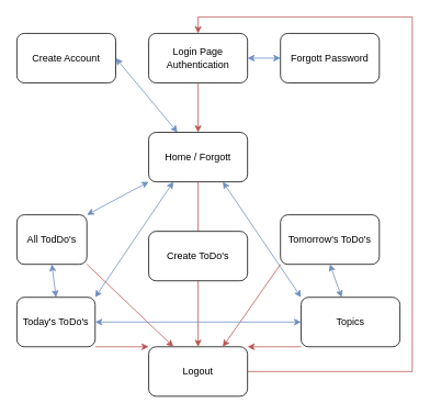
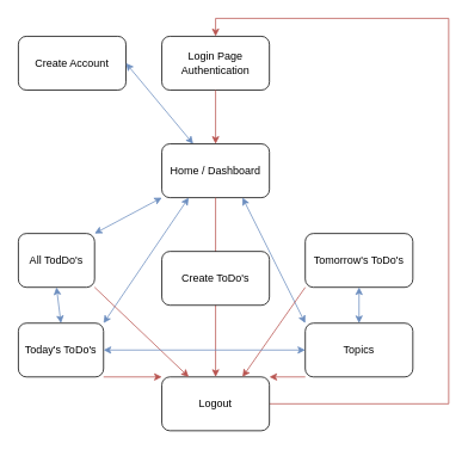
  <mxCell id="0" />
  <mxCell id="1" parent="0" />
  <mxCell id="2" value="Login Page&lt;br&gt;Authentication" style="rounded=1;whiteSpace=wrap;html=1;" vertex="1" parent="1"><mxGeometry x="180" y="40" width="120" height="60" as="geometry" /></mxCell>
  <mxCell id="3" value="Create Account" style="rounded=1;whiteSpace=wrap;html=1;" vertex="1" parent="1"><mxGeometry x="20" y="40" width="120" height="60" as="geometry" /></mxCell>
  <mxCell id="4" value="" style="endArrow=classic;startArrow=classic;html=1;rounded=0;exitX=1;exitY=0.5;exitDx=0;exitDy=0;fillColor=#dae8fc;strokeColor=#6c8ebf;" edge="1" parent="1" source="3" target="7"><mxGeometry width="50" height="50" relative="1" as="geometry"><mxPoint x="140" y="160" as="sourcePoint" /><mxPoint x="190" y="110" as="targetPoint" /></mxGeometry></mxCell>
- <mxCell id="5" value="Forgott Password" style="rounded=1;whiteSpace=wrap;html=1;" vertex="1" parent="1"><mxGeometry x="340" y="40" width="120" height="60" as="geometry" /></mxCell>
- <mxCell id="6" value="" style="endArrow=classic;startArrow=classic;html=1;rounded=0;exitX=1;exitY=0.5;exitDx=0;exitDy=0;entryX=0;entryY=0.5;entryDx=0;entryDy=0;fillColor=#dae8fc;strokeColor=#6c8ebf;" edge="1" parent="1" source="2" target="5"><mxGeometry width="50" height="50" relative="1" as="geometry"><mxPoint x="330" y="150" as="sourcePoint" /><mxPoint x="380" y="100" as="targetPoint" /></mxGeometry></mxCell>
- <mxCell id="7" value="Home / Forgott" style="rounded=1;whiteSpace=wrap;html=1;" vertex="1" parent="1"><mxGeometry x="180" y="160" width="120" height="60" as="geometry" /></mxCell>
+ <mxCell id="7" value="Home / Dashboard" style="rounded=1;whiteSpace=wrap;html=1;" vertex="1" parent="1"><mxGeometry x="180" y="160" width="120" height="60" as="geometry" /></mxCell>
  <mxCell id="8" value="" style="endArrow=classic;html=1;rounded=0;exitX=0.5;exitY=1;exitDx=0;exitDy=0;entryX=0.5;entryY=0;entryDx=0;entryDy=0;fillColor=#f8cecc;strokeColor=#b85450;" edge="1" parent="1" source="2" target="7"><mxGeometry width="50" height="50" relative="1" as="geometry"><mxPoint x="90" y="240" as="sourcePoint" /><mxPoint x="140" y="190" as="targetPoint" /></mxGeometry></mxCell>
  <mxCell id="9" value="All TodDo's" style="rounded=1;whiteSpace=wrap;html=1;" vertex="1" parent="1"><mxGeometry x="20" y="260" width="85" height="60" as="geometry" /></mxCell>
  <mxCell id="10" value="Today's ToDo's" style="rounded=1;whiteSpace=wrap;html=1;" vertex="1" parent="1"><mxGeometry x="20" y="360" width="95" height="60" as="geometry" /></mxCell>
  <mxCell id="11" value="Tomorrow's ToDo's" style="rounded=1;whiteSpace=wrap;html=1;" vertex="1" parent="1"><mxGeometry x="340" y="260" width="120" height="60" as="geometry" /></mxCell>
- <mxCell id="12" value="Topics" style="rounded=1;whiteSpace=wrap;html=1;" vertex="1" parent="1"><mxGeometry x="365" y="360" width="120" height="60" as="geometry" /></mxCell>
+ <mxCell id="12" value="Topics" style="rounded=1;whiteSpace=wrap;html=1;" vertex="1" parent="1"><mxGeometry x="340" y="360" width="120" height="60" as="geometry" /></mxCell>
  <mxCell id="13" style="edgeStyle=orthogonalEdgeStyle;rounded=0;orthogonalLoop=1;jettySize=auto;html=1;exitX=1;exitY=0.5;exitDx=0;exitDy=0;entryX=0.5;entryY=0;entryDx=0;entryDy=0;fillColor=#f8cecc;strokeColor=#b85450;" edge="1" parent="1" source="14" target="2"><mxGeometry relative="1" as="geometry"><mxPoint x="500" y="20" as="targetPoint" /><Array as="points"><mxPoint x="500" y="450" /><mxPoint x="500" y="20" /><mxPoint x="240" y="20" /></Array></mxGeometry></mxCell>
  <mxCell id="14" value="Logout" style="rounded=1;whiteSpace=wrap;html=1;" vertex="1" parent="1"><mxGeometry x="180" y="420" width="120" height="60" as="geometry" /></mxCell>
  <mxCell id="15" value="" style="endArrow=classic;startArrow=classic;html=1;rounded=0;entryX=0;entryY=1;entryDx=0;entryDy=0;exitX=1;exitY=0;exitDx=0;exitDy=0;fillColor=#dae8fc;strokeColor=#6c8ebf;" edge="1" parent="1" source="9" target="7"><mxGeometry width="50" height="50" relative="1" as="geometry"><mxPoint x="170" y="270" as="sourcePoint" /><mxPoint x="220" y="240" as="targetPoint" /></mxGeometry></mxCell>
  <mxCell id="16" value="" style="endArrow=classic;startArrow=classic;html=1;rounded=0;entryX=0.5;entryY=1;entryDx=0;entryDy=0;exitX=0.5;exitY=0;exitDx=0;exitDy=0;fillColor=#dae8fc;strokeColor=#6c8ebf;" edge="1" parent="1" source="10" target="9"><mxGeometry width="50" height="50" relative="1" as="geometry"><mxPoint x="160" y="370" as="sourcePoint" /><mxPoint x="210" y="320" as="targetPoint" /></mxGeometry></mxCell>
  <mxCell id="17" value="" style="endArrow=classic;startArrow=classic;html=1;rounded=0;entryX=0.5;entryY=1;entryDx=0;entryDy=0;fillColor=#dae8fc;strokeColor=#6c8ebf;" edge="1" parent="1" source="12" target="11"><mxGeometry width="50" height="50" relative="1" as="geometry"><mxPoint x="210" y="420" as="sourcePoint" /><mxPoint x="260" y="370" as="targetPoint" /></mxGeometry></mxCell>
  <mxCell id="18" value="" style="endArrow=classic;startArrow=classic;html=1;rounded=0;entryX=0.25;entryY=1;entryDx=0;entryDy=0;exitX=1;exitY=0;exitDx=0;exitDy=0;fillColor=#dae8fc;strokeColor=#6c8ebf;" edge="1" parent="1" source="10" target="7"><mxGeometry width="50" height="50" relative="1" as="geometry"><mxPoint x="230" y="290" as="sourcePoint" /><mxPoint x="280" y="240" as="targetPoint" /></mxGeometry></mxCell>
  <mxCell id="19" value="" style="endArrow=classic;startArrow=classic;html=1;rounded=0;entryX=0.75;entryY=1;entryDx=0;entryDy=0;exitX=0;exitY=0;exitDx=0;exitDy=0;fillColor=#dae8fc;strokeColor=#6c8ebf;" edge="1" parent="1" source="12" target="7"><mxGeometry width="50" height="50" relative="1" as="geometry"><mxPoint x="260" y="400" as="sourcePoint" /><mxPoint x="310" y="350" as="targetPoint" /></mxGeometry></mxCell>
  <mxCell id="20" value="" style="endArrow=classic;html=1;rounded=0;exitX=1;exitY=1;exitDx=0;exitDy=0;entryX=0;entryY=0;entryDx=0;entryDy=0;fillColor=#f8cecc;strokeColor=#b85450;" edge="1" parent="1" source="10" target="14"><mxGeometry width="50" height="50" relative="1" as="geometry"><mxPoint x="220" y="420" as="sourcePoint" /><mxPoint x="270" y="370" as="targetPoint" /></mxGeometry></mxCell>
  <mxCell id="21" value="" style="endArrow=classic;html=1;rounded=0;exitX=0;exitY=1;exitDx=0;exitDy=0;entryX=1;entryY=0;entryDx=0;entryDy=0;fillColor=#f8cecc;strokeColor=#b85450;" edge="1" parent="1" source="12" target="14"><mxGeometry width="50" height="50" relative="1" as="geometry"><mxPoint x="380" y="510" as="sourcePoint" /><mxPoint x="430" y="460" as="targetPoint" /></mxGeometry></mxCell>
  <mxCell id="22" value="" style="endArrow=classic;html=1;rounded=0;exitX=0.5;exitY=1;exitDx=0;exitDy=0;entryX=0.5;entryY=0;entryDx=0;entryDy=0;fillColor=#f8cecc;strokeColor=#b85450;" edge="1" parent="1" source="7" target="14"><mxGeometry width="50" height="50" relative="1" as="geometry"><mxPoint x="230" y="300" as="sourcePoint" /><mxPoint x="280" y="250" as="targetPoint" /></mxGeometry></mxCell>
  <mxCell id="23" value="Create ToDo's" style="rounded=1;whiteSpace=wrap;html=1;" vertex="1" parent="1"><mxGeometry x="180" y="280" width="120" height="60" as="geometry" /></mxCell>
  <mxCell id="24" value="" style="endArrow=classic;html=1;rounded=0;exitX=0;exitY=1;exitDx=0;exitDy=0;entryX=0.75;entryY=0;entryDx=0;entryDy=0;fillColor=#f8cecc;strokeColor=#b85450;" edge="1" parent="1" source="11" target="14"><mxGeometry width="50" height="50" relative="1" as="geometry"><mxPoint x="280" y="430" as="sourcePoint" /><mxPoint x="330" y="380" as="targetPoint" /></mxGeometry></mxCell>
  <mxCell id="25" value="" style="endArrow=classic;html=1;rounded=0;exitX=1;exitY=1;exitDx=0;exitDy=0;entryX=0.25;entryY=0;entryDx=0;entryDy=0;fillColor=#f8cecc;strokeColor=#b85450;" edge="1" parent="1" source="9" target="14"><mxGeometry width="50" height="50" relative="1" as="geometry"><mxPoint x="200" y="420" as="sourcePoint" /><mxPoint x="250" y="370" as="targetPoint" /></mxGeometry></mxCell>
  <mxCell id="26" value="" style="endArrow=classic;startArrow=classic;html=1;rounded=0;exitX=1;exitY=0.5;exitDx=0;exitDy=0;entryX=0;entryY=0.5;entryDx=0;entryDy=0;fillColor=#dae8fc;strokeColor=#6c8ebf;" edge="1" parent="1" source="10" target="12"><mxGeometry width="50" height="50" relative="1" as="geometry"><mxPoint x="140" y="560" as="sourcePoint" /><mxPoint x="190" y="510" as="targetPoint" /></mxGeometry></mxCell>
